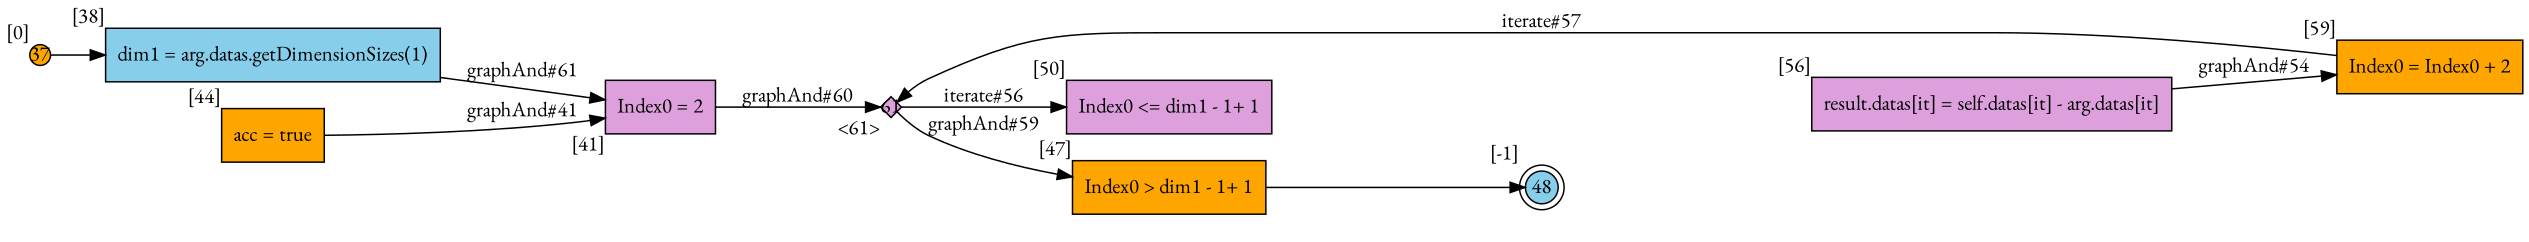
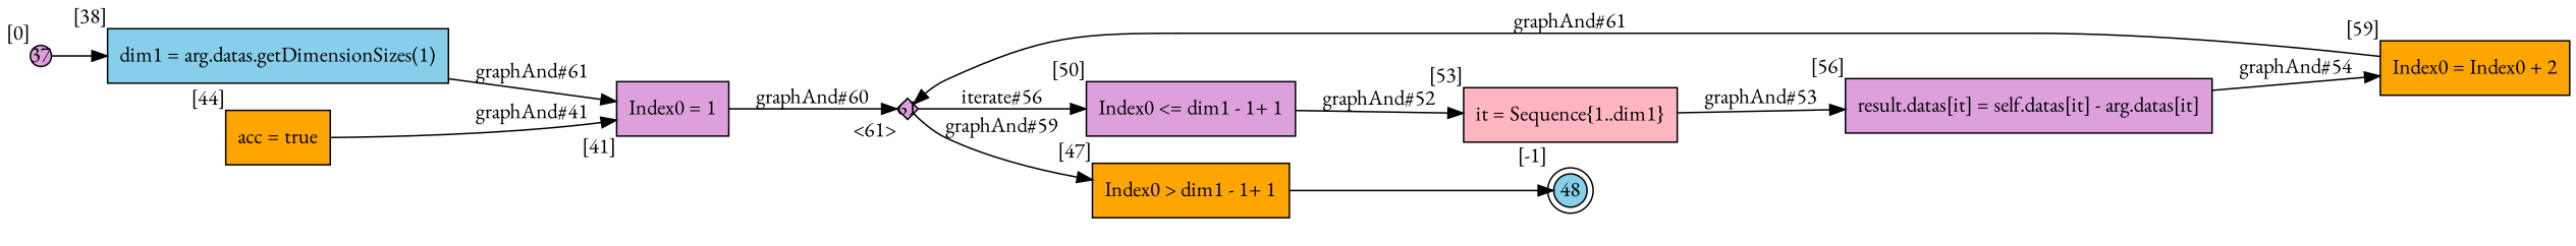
  digraph {
    fontname="EB Garamond"
    rankdir=LR
    node [fillcolor=plum fontname="EB Garamond" shape=box style=filled]
    edge [fontname="EB Garamond"]
    48 [fillcolor=skyblue fixedsize=true height=.2 shape=doublecircle width=.2 xlabel="[-1]"]
    n2 [label="Index0 <= dim1 - 1+ 1" xlabel="[50]"]
+   n3 [fillcolor=lightpink label="it = Sequence{1..dim1}" xlabel="[53]"]
    n4 [label="result.datas[it] = self.datas[it] - arg.datas[it]" xlabel="[56]"]
-   37 [fillcolor=orange fixedsize=true height=.2 shape=circle width=.2 xlabel="[0]"]
+   37 [fixedsize=true height=.2 shape=circle width=.2 xlabel="[0]"]
    n6 [fillcolor=skyblue label="dim1 = arg.datas.getDimensionSizes(1)" xlabel="[38]"]
-   n7 [label="Index0 = 2" xlabel="[41]"]
+   n7 [label="Index0 = 1" xlabel="[41]"]
    n8 [fillcolor=orange label="Index0 = Index0 + 2" xlabel="[59]"]
    n9 [fillcolor=orange label="acc = true" xlabel="[44]"]
    61 [fixedsize=true height=.2 shape=diamond width=.2 xlabel="<61>"]
    n11 [fillcolor=orange label="Index0 > dim1 - 1+ 1" xlabel="[47]"]
+   n2 -> n3 [label="graphAnd#52"]
+   n3 -> n4 [label="graphAnd#53"]
    n4 -> n8 [label="graphAnd#54"]
    37 -> n6
    n6 -> n7 [label="graphAnd#61"]
    n7 -> 61 [label="graphAnd#60"]
-   n8 -> 61 [label="iterate#57"]
+   n8 -> 61 [label="graphAnd#61"]
    n9 -> n7 [label="graphAnd#41"]
    61 -> n2 [label="iterate#56"]
    61 -> n11 [label="graphAnd#59"]
    n11 -> 48
  }
